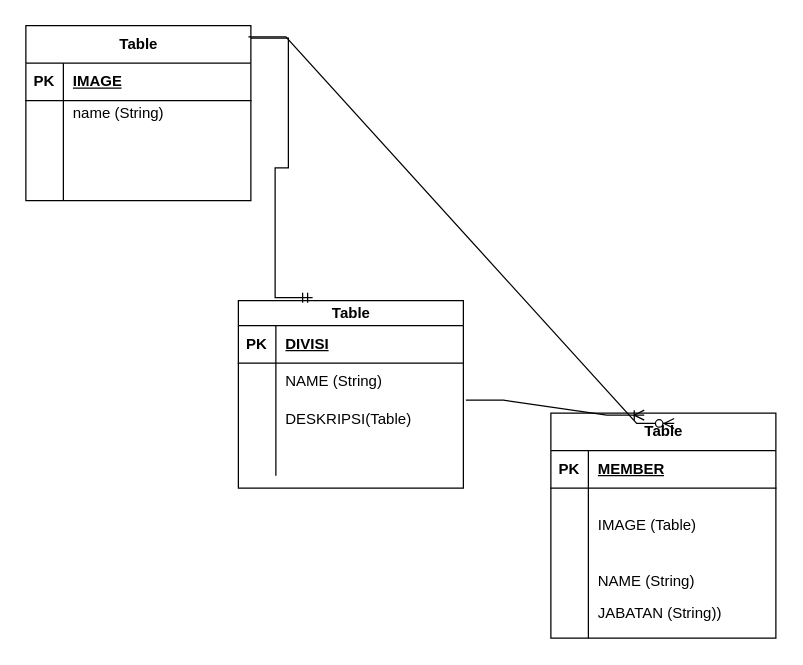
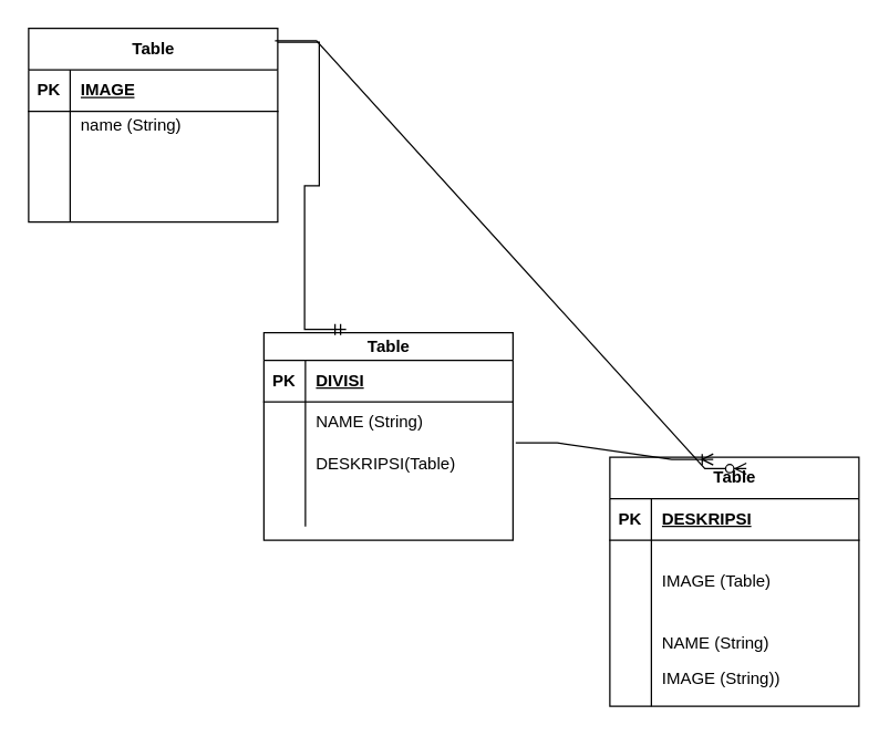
  <mxCell id="0" />
  <mxCell id="1" parent="0" />
  <mxCell id="2" value="Table" style="shape=table;startSize=20;container=1;collapsible=1;childLayout=tableLayout;fixedRows=1;rowLines=0;fontStyle=1;align=center;resizeLast=1;html=1;" vertex="1" parent="1"><mxGeometry x="190" y="240" width="180" height="150" as="geometry" /></mxCell>
  <mxCell id="3" value="" style="shape=tableRow;horizontal=0;startSize=0;swimlaneHead=0;swimlaneBody=0;fillColor=none;collapsible=0;dropTarget=0;points=[[0,0.5],[1,0.5]];portConstraint=eastwest;top=0;left=0;right=0;bottom=1;" vertex="1" parent="2"><mxGeometry y="20" width="180" height="30" as="geometry" /></mxCell>
  <mxCell id="4" value="PK" style="shape=partialRectangle;connectable=0;fillColor=none;top=0;left=0;bottom=0;right=0;fontStyle=1;overflow=hidden;whiteSpace=wrap;html=1;" vertex="1" parent="3"><mxGeometry width="30" height="30" as="geometry"><mxRectangle width="30" height="30" as="alternateBounds" /></mxGeometry></mxCell>
  <mxCell id="5" value="DIVISI" style="shape=partialRectangle;connectable=0;fillColor=none;top=0;left=0;bottom=0;right=0;align=left;spacingLeft=6;fontStyle=5;overflow=hidden;whiteSpace=wrap;html=1;" vertex="1" parent="3"><mxGeometry x="30" width="150" height="30" as="geometry"><mxRectangle width="150" height="30" as="alternateBounds" /></mxGeometry></mxCell>
  <mxCell id="6" value="" style="shape=tableRow;horizontal=0;startSize=0;swimlaneHead=0;swimlaneBody=0;fillColor=none;collapsible=0;dropTarget=0;points=[[0,0.5],[1,0.5]];portConstraint=eastwest;top=0;left=0;right=0;bottom=0;" vertex="1" parent="2"><mxGeometry y="50" width="180" height="30" as="geometry" /></mxCell>
  <mxCell id="7" value="" style="shape=partialRectangle;connectable=0;fillColor=none;top=0;left=0;bottom=0;right=0;editable=1;overflow=hidden;whiteSpace=wrap;html=1;" vertex="1" parent="6"><mxGeometry width="30" height="30" as="geometry"><mxRectangle width="30" height="30" as="alternateBounds" /></mxGeometry></mxCell>
  <mxCell id="8" value="NAME (String)" style="shape=partialRectangle;connectable=0;fillColor=none;top=0;left=0;bottom=0;right=0;align=left;spacingLeft=6;overflow=hidden;whiteSpace=wrap;html=1;" vertex="1" parent="6"><mxGeometry x="30" width="150" height="30" as="geometry"><mxRectangle width="150" height="30" as="alternateBounds" /></mxGeometry></mxCell>
  <mxCell id="9" value="" style="shape=tableRow;horizontal=0;startSize=0;swimlaneHead=0;swimlaneBody=0;fillColor=none;collapsible=0;dropTarget=0;points=[[0,0.5],[1,0.5]];portConstraint=eastwest;top=0;left=0;right=0;bottom=0;" vertex="1" parent="2"><mxGeometry y="80" width="180" height="30" as="geometry" /></mxCell>
  <mxCell id="10" value="" style="shape=partialRectangle;connectable=0;fillColor=none;top=0;left=0;bottom=0;right=0;editable=1;overflow=hidden;whiteSpace=wrap;html=1;" vertex="1" parent="9"><mxGeometry width="30" height="30" as="geometry"><mxRectangle width="30" height="30" as="alternateBounds" /></mxGeometry></mxCell>
  <mxCell id="11" value="DESKRIPSI(Table)" style="shape=partialRectangle;connectable=0;fillColor=none;top=0;left=0;bottom=0;right=0;align=left;spacingLeft=6;overflow=hidden;whiteSpace=wrap;html=1;" vertex="1" parent="9"><mxGeometry x="30" width="150" height="30" as="geometry"><mxRectangle width="150" height="30" as="alternateBounds" /></mxGeometry></mxCell>
  <mxCell id="12" value="" style="shape=tableRow;horizontal=0;startSize=0;swimlaneHead=0;swimlaneBody=0;fillColor=none;collapsible=0;dropTarget=0;points=[[0,0.5],[1,0.5]];portConstraint=eastwest;top=0;left=0;right=0;bottom=0;" vertex="1" parent="2"><mxGeometry y="110" width="180" height="30" as="geometry" /></mxCell>
  <mxCell id="13" value="" style="shape=partialRectangle;connectable=0;fillColor=none;top=0;left=0;bottom=0;right=0;editable=1;overflow=hidden;whiteSpace=wrap;html=1;" vertex="1" parent="12"><mxGeometry width="30" height="30" as="geometry"><mxRectangle width="30" height="30" as="alternateBounds" /></mxGeometry></mxCell>
  <mxCell id="14" value="" style="shape=partialRectangle;connectable=0;fillColor=none;top=0;left=0;bottom=0;right=0;align=left;spacingLeft=6;overflow=hidden;whiteSpace=wrap;html=1;" vertex="1" parent="12"><mxGeometry x="30" width="150" height="30" as="geometry"><mxRectangle width="150" height="30" as="alternateBounds" /></mxGeometry></mxCell>
  <mxCell id="15" value="Table" style="shape=table;startSize=30;container=1;collapsible=1;childLayout=tableLayout;fixedRows=1;rowLines=0;fontStyle=1;align=center;resizeLast=1;html=1;" vertex="1" parent="1"><mxGeometry x="440" y="330" width="180" height="180" as="geometry" /></mxCell>
  <mxCell id="16" value="" style="shape=tableRow;horizontal=0;startSize=0;swimlaneHead=0;swimlaneBody=0;fillColor=none;collapsible=0;dropTarget=0;points=[[0,0.5],[1,0.5]];portConstraint=eastwest;top=0;left=0;right=0;bottom=1;" vertex="1" parent="15"><mxGeometry y="30" width="180" height="30" as="geometry" /></mxCell>
  <mxCell id="17" value="PK" style="shape=partialRectangle;connectable=0;fillColor=none;top=0;left=0;bottom=0;right=0;fontStyle=1;overflow=hidden;whiteSpace=wrap;html=1;" vertex="1" parent="16"><mxGeometry width="30" height="30" as="geometry"><mxRectangle width="30" height="30" as="alternateBounds" /></mxGeometry></mxCell>
- <mxCell id="18" value="MEMBER" style="shape=partialRectangle;connectable=0;fillColor=none;top=0;left=0;bottom=0;right=0;align=left;spacingLeft=6;fontStyle=5;overflow=hidden;whiteSpace=wrap;html=1;" vertex="1" parent="16"><mxGeometry x="30" width="150" height="30" as="geometry"><mxRectangle width="150" height="30" as="alternateBounds" /></mxGeometry></mxCell>
+ <mxCell id="18" value="DESKRIPSI" style="shape=partialRectangle;connectable=0;fillColor=none;top=0;left=0;bottom=0;right=0;align=left;spacingLeft=6;fontStyle=5;overflow=hidden;whiteSpace=wrap;html=1;" vertex="1" parent="16"><mxGeometry x="30" width="150" height="30" as="geometry"><mxRectangle width="150" height="30" as="alternateBounds" /></mxGeometry></mxCell>
  <mxCell id="19" value="" style="shape=tableRow;horizontal=0;startSize=0;swimlaneHead=0;swimlaneBody=0;fillColor=none;collapsible=0;dropTarget=0;points=[[0,0.5],[1,0.5]];portConstraint=eastwest;top=0;left=0;right=0;bottom=0;" vertex="1" parent="15"><mxGeometry y="60" width="180" height="60" as="geometry" /></mxCell>
  <mxCell id="20" value="" style="shape=partialRectangle;connectable=0;fillColor=none;top=0;left=0;bottom=0;right=0;editable=1;overflow=hidden;whiteSpace=wrap;html=1;" vertex="1" parent="19"><mxGeometry width="30" height="60" as="geometry"><mxRectangle width="30" height="60" as="alternateBounds" /></mxGeometry></mxCell>
  <mxCell id="21" value="IMAGE (Table)" style="shape=partialRectangle;connectable=0;fillColor=none;top=0;left=0;bottom=0;right=0;align=left;spacingLeft=6;overflow=hidden;whiteSpace=wrap;html=1;" vertex="1" parent="19"><mxGeometry x="30" width="150" height="60" as="geometry"><mxRectangle width="150" height="60" as="alternateBounds" /></mxGeometry></mxCell>
  <mxCell id="22" value="" style="shape=tableRow;horizontal=0;startSize=0;swimlaneHead=0;swimlaneBody=0;fillColor=none;collapsible=0;dropTarget=0;points=[[0,0.5],[1,0.5]];portConstraint=eastwest;top=0;left=0;right=0;bottom=0;" vertex="1" parent="15"><mxGeometry y="120" width="180" height="30" as="geometry" /></mxCell>
  <mxCell id="23" value="" style="shape=partialRectangle;connectable=0;fillColor=none;top=0;left=0;bottom=0;right=0;editable=1;overflow=hidden;whiteSpace=wrap;html=1;" vertex="1" parent="22"><mxGeometry width="30" height="30" as="geometry"><mxRectangle width="30" height="30" as="alternateBounds" /></mxGeometry></mxCell>
  <mxCell id="24" value="NAME (String)" style="shape=partialRectangle;connectable=0;fillColor=none;top=0;left=0;bottom=0;right=0;align=left;spacingLeft=6;overflow=hidden;whiteSpace=wrap;html=1;" vertex="1" parent="22"><mxGeometry x="30" width="150" height="30" as="geometry"><mxRectangle width="150" height="30" as="alternateBounds" /></mxGeometry></mxCell>
  <mxCell id="25" value="" style="shape=tableRow;horizontal=0;startSize=0;swimlaneHead=0;swimlaneBody=0;fillColor=none;collapsible=0;dropTarget=0;points=[[0,0.5],[1,0.5]];portConstraint=eastwest;top=0;left=0;right=0;bottom=0;" vertex="1" parent="15"><mxGeometry y="150" width="180" height="30" as="geometry" /></mxCell>
  <mxCell id="26" value="" style="shape=partialRectangle;connectable=0;fillColor=none;top=0;left=0;bottom=0;right=0;editable=1;overflow=hidden;whiteSpace=wrap;html=1;" vertex="1" parent="25"><mxGeometry width="30" height="30" as="geometry"><mxRectangle width="30" height="30" as="alternateBounds" /></mxGeometry></mxCell>
- <mxCell id="27" value="JABATAN (String))&lt;div&gt;&lt;br&gt;&lt;/div&gt;" style="shape=partialRectangle;connectable=0;fillColor=none;top=0;left=0;bottom=0;right=0;align=left;spacingLeft=6;overflow=hidden;whiteSpace=wrap;html=1;" vertex="1" parent="25"><mxGeometry x="30" width="150" height="30" as="geometry"><mxRectangle width="150" height="30" as="alternateBounds" /></mxGeometry></mxCell>
+ <mxCell id="27" value="IMAGE (String))&lt;div&gt;&lt;br&gt;&lt;/div&gt;" style="shape=partialRectangle;connectable=0;fillColor=none;top=0;left=0;bottom=0;right=0;align=left;spacingLeft=6;overflow=hidden;whiteSpace=wrap;html=1;" vertex="1" parent="25"><mxGeometry x="30" width="150" height="30" as="geometry"><mxRectangle width="150" height="30" as="alternateBounds" /></mxGeometry></mxCell>
  <mxCell id="28" value="Table" style="shape=table;startSize=30;container=1;collapsible=1;childLayout=tableLayout;fixedRows=1;rowLines=0;fontStyle=1;align=center;resizeLast=1;html=1;" vertex="1" parent="1"><mxGeometry x="20" y="20" width="180" height="140" as="geometry" /></mxCell>
  <mxCell id="29" value="" style="shape=tableRow;horizontal=0;startSize=0;swimlaneHead=0;swimlaneBody=0;fillColor=none;collapsible=0;dropTarget=0;points=[[0,0.5],[1,0.5]];portConstraint=eastwest;top=0;left=0;right=0;bottom=1;" vertex="1" parent="28"><mxGeometry y="30" width="180" height="30" as="geometry" /></mxCell>
  <mxCell id="30" value="PK" style="shape=partialRectangle;connectable=0;fillColor=none;top=0;left=0;bottom=0;right=0;fontStyle=1;overflow=hidden;whiteSpace=wrap;html=1;" vertex="1" parent="29"><mxGeometry width="30" height="30" as="geometry"><mxRectangle width="30" height="30" as="alternateBounds" /></mxGeometry></mxCell>
  <mxCell id="31" value="IMAGE" style="shape=partialRectangle;connectable=0;fillColor=none;top=0;left=0;bottom=0;right=0;align=left;spacingLeft=6;fontStyle=5;overflow=hidden;whiteSpace=wrap;html=1;" vertex="1" parent="29"><mxGeometry x="30" width="150" height="30" as="geometry"><mxRectangle width="150" height="30" as="alternateBounds" /></mxGeometry></mxCell>
  <mxCell id="32" value="" style="shape=tableRow;horizontal=0;startSize=0;swimlaneHead=0;swimlaneBody=0;fillColor=none;collapsible=0;dropTarget=0;points=[[0,0.5],[1,0.5]];portConstraint=eastwest;top=0;left=0;right=0;bottom=0;" vertex="1" parent="28"><mxGeometry y="60" width="180" height="20" as="geometry" /></mxCell>
  <mxCell id="33" value="" style="shape=partialRectangle;connectable=0;fillColor=none;top=0;left=0;bottom=0;right=0;editable=1;overflow=hidden;whiteSpace=wrap;html=1;" vertex="1" parent="32"><mxGeometry width="30" height="20" as="geometry"><mxRectangle width="30" height="20" as="alternateBounds" /></mxGeometry></mxCell>
  <mxCell id="34" value="name (String)" style="shape=partialRectangle;connectable=0;fillColor=none;top=0;left=0;bottom=0;right=0;align=left;spacingLeft=6;overflow=hidden;whiteSpace=wrap;html=1;" vertex="1" parent="32"><mxGeometry x="30" width="150" height="20" as="geometry"><mxRectangle width="150" height="20" as="alternateBounds" /></mxGeometry></mxCell>
  <mxCell id="35" value="" style="shape=tableRow;horizontal=0;startSize=0;swimlaneHead=0;swimlaneBody=0;fillColor=none;collapsible=0;dropTarget=0;points=[[0,0.5],[1,0.5]];portConstraint=eastwest;top=0;left=0;right=0;bottom=0;" vertex="1" parent="28"><mxGeometry y="80" width="180" height="30" as="geometry" /></mxCell>
  <mxCell id="36" value="" style="shape=partialRectangle;connectable=0;fillColor=none;top=0;left=0;bottom=0;right=0;editable=1;overflow=hidden;whiteSpace=wrap;html=1;" vertex="1" parent="35"><mxGeometry width="30" height="30" as="geometry"><mxRectangle width="30" height="30" as="alternateBounds" /></mxGeometry></mxCell>
  <mxCell id="37" value="" style="shape=partialRectangle;connectable=0;fillColor=none;top=0;left=0;bottom=0;right=0;align=left;spacingLeft=6;overflow=hidden;whiteSpace=wrap;html=1;" vertex="1" parent="35"><mxGeometry x="30" width="150" height="30" as="geometry"><mxRectangle width="150" height="30" as="alternateBounds" /></mxGeometry></mxCell>
  <mxCell id="38" value="" style="shape=tableRow;horizontal=0;startSize=0;swimlaneHead=0;swimlaneBody=0;fillColor=none;collapsible=0;dropTarget=0;points=[[0,0.5],[1,0.5]];portConstraint=eastwest;top=0;left=0;right=0;bottom=0;" vertex="1" parent="28"><mxGeometry y="110" width="180" height="30" as="geometry" /></mxCell>
  <mxCell id="39" value="" style="shape=partialRectangle;connectable=0;fillColor=none;top=0;left=0;bottom=0;right=0;editable=1;overflow=hidden;whiteSpace=wrap;html=1;" vertex="1" parent="38"><mxGeometry width="30" height="30" as="geometry"><mxRectangle width="30" height="30" as="alternateBounds" /></mxGeometry></mxCell>
  <mxCell id="40" value="" style="shape=partialRectangle;connectable=0;fillColor=none;top=0;left=0;bottom=0;right=0;align=left;spacingLeft=6;overflow=hidden;whiteSpace=wrap;html=1;" vertex="1" parent="38"><mxGeometry x="30" width="150" height="30" as="geometry"><mxRectangle width="150" height="30" as="alternateBounds" /></mxGeometry></mxCell>
  <mxCell id="41" value="" style="edgeStyle=entityRelationEdgeStyle;fontSize=12;html=1;endArrow=ERmandOne;rounded=0;exitX=1;exitY=0.071;exitDx=0;exitDy=0;exitPerimeter=0;entryX=0.33;entryY=-0.016;entryDx=0;entryDy=0;entryPerimeter=0;" edge="1" parent="1" source="28" target="2"><mxGeometry width="100" height="100" relative="1" as="geometry"><mxPoint x="220" y="390" as="sourcePoint" /><mxPoint x="360" y="400" as="targetPoint" /><Array as="points"><mxPoint x="220" y="390" /><mxPoint x="290" y="130" /><mxPoint x="380" y="200" /><mxPoint x="370" y="110" /></Array></mxGeometry></mxCell>
  <mxCell id="42" value="" style="edgeStyle=entityRelationEdgeStyle;fontSize=12;html=1;endArrow=ERoneToMany;rounded=0;entryX=0.415;entryY=0.009;entryDx=0;entryDy=0;entryPerimeter=0;exitX=1.011;exitY=-0.011;exitDx=0;exitDy=0;exitPerimeter=0;" edge="1" parent="1" source="9" target="15"><mxGeometry width="100" height="100" relative="1" as="geometry"><mxPoint x="240" y="330" as="sourcePoint" /><mxPoint x="340" y="230" as="targetPoint" /></mxGeometry></mxCell>
  <mxCell id="43" value="" style="edgeStyle=entityRelationEdgeStyle;fontSize=12;html=1;endArrow=ERzeroToMany;endFill=1;rounded=0;exitX=0.989;exitY=0.064;exitDx=0;exitDy=0;exitPerimeter=0;entryX=0.548;entryY=0.046;entryDx=0;entryDy=0;entryPerimeter=0;" edge="1" parent="1" source="28" target="15"><mxGeometry width="100" height="100" relative="1" as="geometry"><mxPoint x="240" y="330" as="sourcePoint" /><mxPoint x="340" y="230" as="targetPoint" /></mxGeometry></mxCell>
